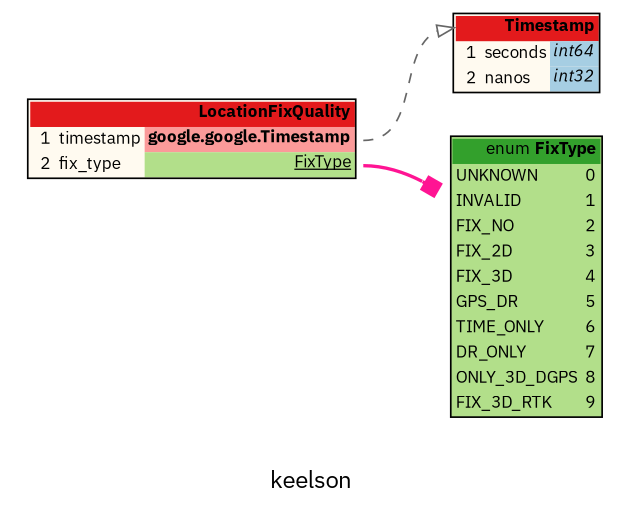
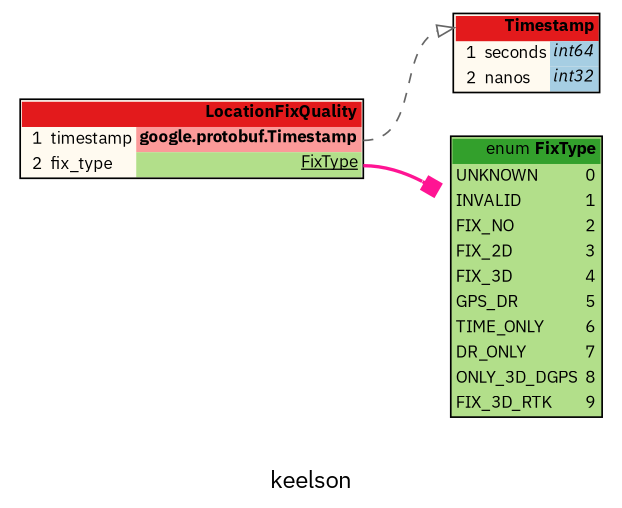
  digraph {
    fontname="IBM Plex Sans"
    label=keelson
    rankdir=LR
    node [fontname="IBM Plex Sans" fontsize=10 shape=plaintext]
    edge [fontname="IBM Plex Sans"]
-   n1 [label=<<TABLE BORDER="1" CELLBORDER="0" CELLSPACING="0" BGCOLOR="#fffaf0"><TR><TD COLSPAN="4" PORT="header" BGCOLOR="#e31a1c" ALIGN="right"><b>LocationFixQuality</b></TD></TR><TR><TD ALIGN="right"></TD><TD ALIGN="right">1</TD><TD ALIGN="left">timestamp</TD><TD BGCOLOR="#fb9a99" PORT="potimestamp" ALIGN="right"><b>google.google.Timestamp</b></TD></TR><TR><TD ALIGN="right"></TD><TD ALIGN="right">2</TD><TD ALIGN="left">fix_type</TD><TD BGCOLOR="#b2df8a" PORT="pofix_type" ALIGN="right"><u>FixType</u></TD></TR></TABLE>>]
+   n1 [label=<<TABLE BORDER="1" CELLBORDER="0" CELLSPACING="0" BGCOLOR="#fffaf0"><TR><TD COLSPAN="4" PORT="header" BGCOLOR="#e31a1c" ALIGN="right"><b>LocationFixQuality</b></TD></TR><TR><TD ALIGN="right"></TD><TD ALIGN="right">1</TD><TD ALIGN="left">timestamp</TD><TD BGCOLOR="#fb9a99" PORT="potimestamp" ALIGN="right"><b>google.protobuf.Timestamp</b></TD></TR><TR><TD ALIGN="right"></TD><TD ALIGN="right">2</TD><TD ALIGN="left">fix_type</TD><TD BGCOLOR="#b2df8a" PORT="pofix_type" ALIGN="right"><u>FixType</u></TD></TR></TABLE>>]
    n2 [label=<<TABLE BORDER="1" CELLBORDER="0" CELLSPACING="0" BGCOLOR="#fffaf0"><TR><TD COLSPAN="4" PORT="header" BGCOLOR="#e31a1c" ALIGN="right"><b>Timestamp</b></TD></TR><TR><TD ALIGN="right"></TD><TD ALIGN="right">1</TD><TD ALIGN="left">seconds</TD><TD BGCOLOR="#a6cee3" PORT="poseconds" ALIGN="right" TITLE="int64"><i>int64</i></TD></TR><TR><TD ALIGN="right"></TD><TD ALIGN="right">2</TD><TD ALIGN="left">nanos</TD><TD BGCOLOR="#a6cee3" PORT="ponanos" ALIGN="right" TITLE="int32"><i>int32</i></TD></TR></TABLE>>]
    n3 [label=<<TABLE BORDER="1" CELLBORDER="0" CELLSPACING="0" BGCOLOR="#b2df8a"><TR><TD COLSPAN="2" PORT="header" BGCOLOR="#33a02c" ALIGN="right">enum <b>FixType</b></TD></TR><TR><TD BGCOLOR="#b2df8a" ALIGN="left">UNKNOWN</TD><TD BGCOLOR="#b2df8a" ALIGN="left">0</TD></TR><TR><TD BGCOLOR="#b2df8a" ALIGN="left">INVALID</TD><TD BGCOLOR="#b2df8a" ALIGN="left">1</TD></TR><TR><TD BGCOLOR="#b2df8a" ALIGN="left">FIX_NO</TD><TD BGCOLOR="#b2df8a" ALIGN="left">2</TD></TR><TR><TD BGCOLOR="#b2df8a" ALIGN="left">FIX_2D</TD><TD BGCOLOR="#b2df8a" ALIGN="left">3</TD></TR><TR><TD BGCOLOR="#b2df8a" ALIGN="left">FIX_3D</TD><TD BGCOLOR="#b2df8a" ALIGN="left">4</TD></TR><TR><TD BGCOLOR="#b2df8a" ALIGN="left">GPS_DR</TD><TD BGCOLOR="#b2df8a" ALIGN="left">5</TD></TR><TR><TD BGCOLOR="#b2df8a" ALIGN="left">TIME_ONLY</TD><TD BGCOLOR="#b2df8a" ALIGN="left">6</TD></TR><TR><TD BGCOLOR="#b2df8a" ALIGN="left">DR_ONLY</TD><TD BGCOLOR="#b2df8a" ALIGN="left">7</TD></TR><TR><TD BGCOLOR="#b2df8a" ALIGN="left">ONLY_3D_DGPS</TD><TD BGCOLOR="#b2df8a" ALIGN="left">8</TD></TR><TR><TD BGCOLOR="#b2df8a" ALIGN="left">FIX_3D_RTK</TD><TD BGCOLOR="#b2df8a" ALIGN="left">9</TD></TR></TABLE>>]
    n1 -> n2 [arrowhead=onormal color=gray40 headport=header style=dashed tailport="potimestamp:e"]
    n1 -> n3 [arrowhead=box color=deeppink style=bold tailport="pofix_type:e"]
  }
